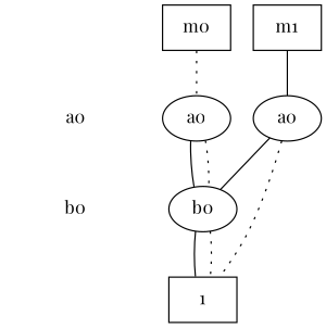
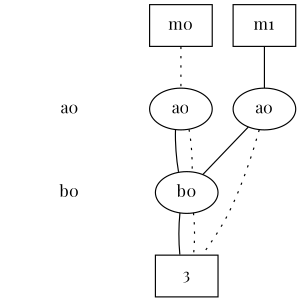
  digraph {
    fontname="Playfair Display"
    node [fontname="Playfair Display"]
    edge [dir=none style=dotted fontname="Playfair Display"]
    "CONST NODES" [shape=plaintext style=invis]
    " a0 " [shape=plaintext]
    " b0 " [shape=plaintext]
    "  m0  " [shape=box]
    "  m1  " [shape=box]
    n6 [label=a0]
    n7 [label=a0]
    n8 [label=b0]
-   n9 [label=1 shape=box]
+   n9 [label=3 shape=box]
    subgraph sub_1 {
      "CONST NODES"
      " a0 "
      " b0 "
    }
    subgraph sub_2 {
      rank=same
      "  m0  "
      "  m1  "
    }
    subgraph sub_3 {
      rank=same
      " a0 "
      n6
      n7
    }
    subgraph sub_4 {
      rank=same
      " b0 "
      n8
    }
    subgraph sub_5 {
      rank=same
      "CONST NODES"
      subgraph sub_6 {
        rank=same
        n9
      }
    }
    " a0 " -> " b0 " [style=invis]
    " b0 " -> "CONST NODES" [style=invis]
    "  m0  " -> "  m1  " [style=invis]
    "  m0  " -> n7
    "  m1  " -> n6 [style=solid]
    n6 -> n8 [style=""]
    n6 -> n9
    n7 -> n8 [style=""]
    n7 -> n8
    n8 -> n9 [style=""]
    n8 -> n9
  }
